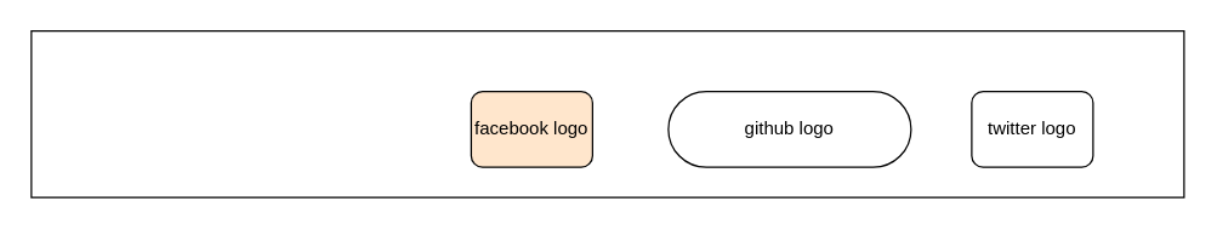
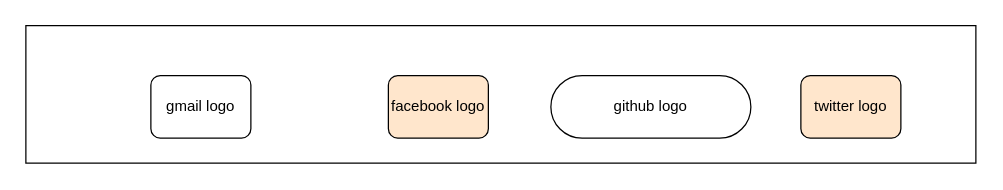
  <mxCell id="0" />
  <mxCell id="1" parent="0" />
  <mxCell id="2" value="" style="rounded=0;whiteSpace=wrap;html=1;" vertex="1" parent="1"><mxGeometry x="20" y="20" width="760" height="110" as="geometry" /></mxCell>
+ <mxCell id="3" value="gmail logo" style="rounded=1;whiteSpace=wrap;html=1;" vertex="1" parent="1"><mxGeometry x="120" y="60" width="80" height="50" as="geometry" /></mxCell>
  <mxCell id="4" value="facebook logo" style="rounded=1;whiteSpace=wrap;html=1;fillColor=#ffe6cc;" vertex="1" parent="1"><mxGeometry x="310" y="60" width="80" height="50" as="geometry" /></mxCell>
  <mxCell id="5" value="github logo" style="rounded=1;whiteSpace=wrap;html=1;arcSize=50;" vertex="1" parent="1"><mxGeometry x="440" y="60" width="160" height="50" as="geometry" /></mxCell>
- <mxCell id="6" value="twitter logo" style="rounded=1;whiteSpace=wrap;html=1;" vertex="1" parent="1"><mxGeometry x="640" y="60" width="80" height="50" as="geometry" /></mxCell>
+ <mxCell id="6" value="twitter logo" style="rounded=1;whiteSpace=wrap;html=1;fillColor=#ffe6cc;" vertex="1" parent="1"><mxGeometry x="640" y="60" width="80" height="50" as="geometry" /></mxCell>
